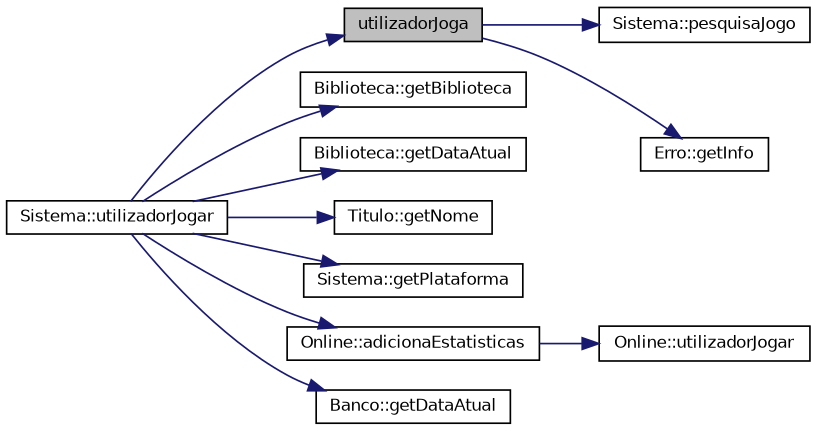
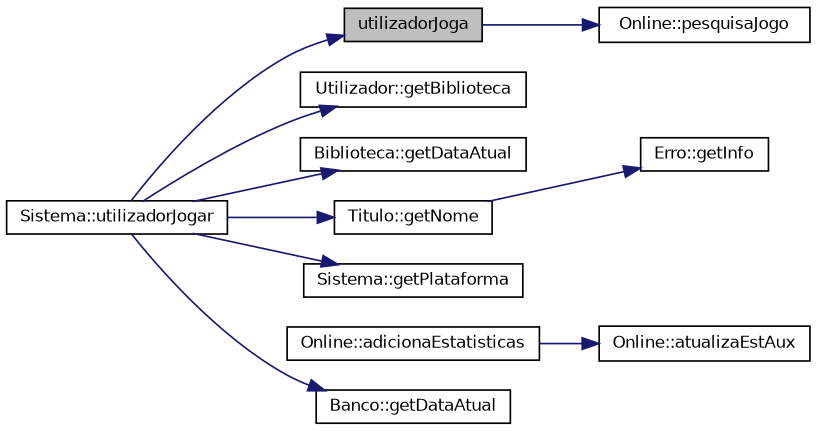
  digraph {
    rankdir=LR
    node [color=black fillcolor=white fontname=Helvetica fontsize=10 shape=record style=filled]
    edge [color=midnightblue fontname=Helvetica fontsize=10 labelfontname=Helvetica labelfontsize=10 style=solid]
    n1 [fillcolor=grey75 fontcolor=black height=0.2 label=utilizadorJoga width=0.4]
-   n2 [height=0.2 label="Sistema::pesquisaJogo" width=0.4]
+   n2 [height=0.2 label="Online::pesquisaJogo" width=0.4]
    n3 [height=0.2 label="Erro::getInfo" width=0.4]
    n4 [height=0.2 label="Sistema::utilizadorJogar" width=0.4]
-   n5 [height=0.2 label="Biblioteca::getBiblioteca" width=0.4]
+   n5 [height=0.2 label="Utilizador::getBiblioteca" width=0.4]
    n6 [height=0.2 label="Biblioteca::getDataAtual" width=0.4]
    n7 [height=0.2 label="Titulo::getNome" width=0.4]
    n8 [height=0.2 label="Sistema::getPlataforma" width=0.4]
    n9 [height=0.2 label="Online::adicionaEstatisticas" width=0.4]
    n10 [height=0.2 label="Banco::getDataAtual" width=0.4]
-   n11 [height=0.2 label="Online::utilizadorJogar" width=0.4]
+   n11 [height=0.2 label="Online::atualizaEstAux" width=0.4]
    n1 -> n2
-   n1 -> n3
+   n7 -> n3
    n4 -> n1
    n4 -> n5
    n4 -> n6
    n4 -> n7
    n4 -> n8
-   n4 -> n9
    n4 -> n10
    n9 -> n11
  }
